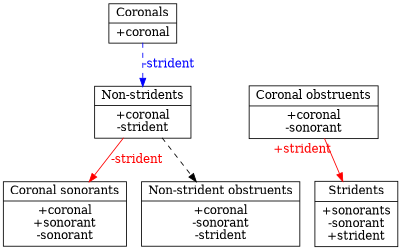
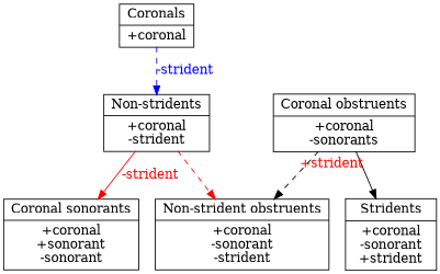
  digraph {
    node [shape=record]
    edge [style=dashed]
    n1 [label="{<segs> Coronals |<feats> +coronal }"]
    n2 [label="{<segs> Non-stridents |<feats> +coronal\n-strident }"]
-   n3 [label="{<segs> Coronal obstruents |<feats> +coronal\n-sonorant }"]
-   n4 [label="{<segs> Stridents |<feats> +sonorants\n-sonorant\n+strident }"]
+   n3 [label="{<segs> Coronal obstruents |<feats> +coronal\n-sonorants }"]
+   n4 [label="{<segs> Stridents |<feats> +coronal\n-sonorant\n+strident }"]
    n5 [label="{<segs> Non-strident obstruents |<feats>  +coronal\n-sonorant\n-strident}"]
    n6 [label="{<segs> Coronal sonorants |<feats> +coronal\n+sonorant\n-sonorant }"]
    n1 -> n2 [color=blue fontcolor=blue label="-strident"]
-   n2 -> n5
+   n2 -> n5 [color=red]
    n2 -> n6 [color=red fontcolor=red label="-strident" style=""]
-   n3 -> n4 [color=red fontcolor=red xlabel="+strident" style=""]
+   n3 -> n4 [color=black fontcolor=red xlabel="+strident" style=""]
+   n3 -> n5
  }
